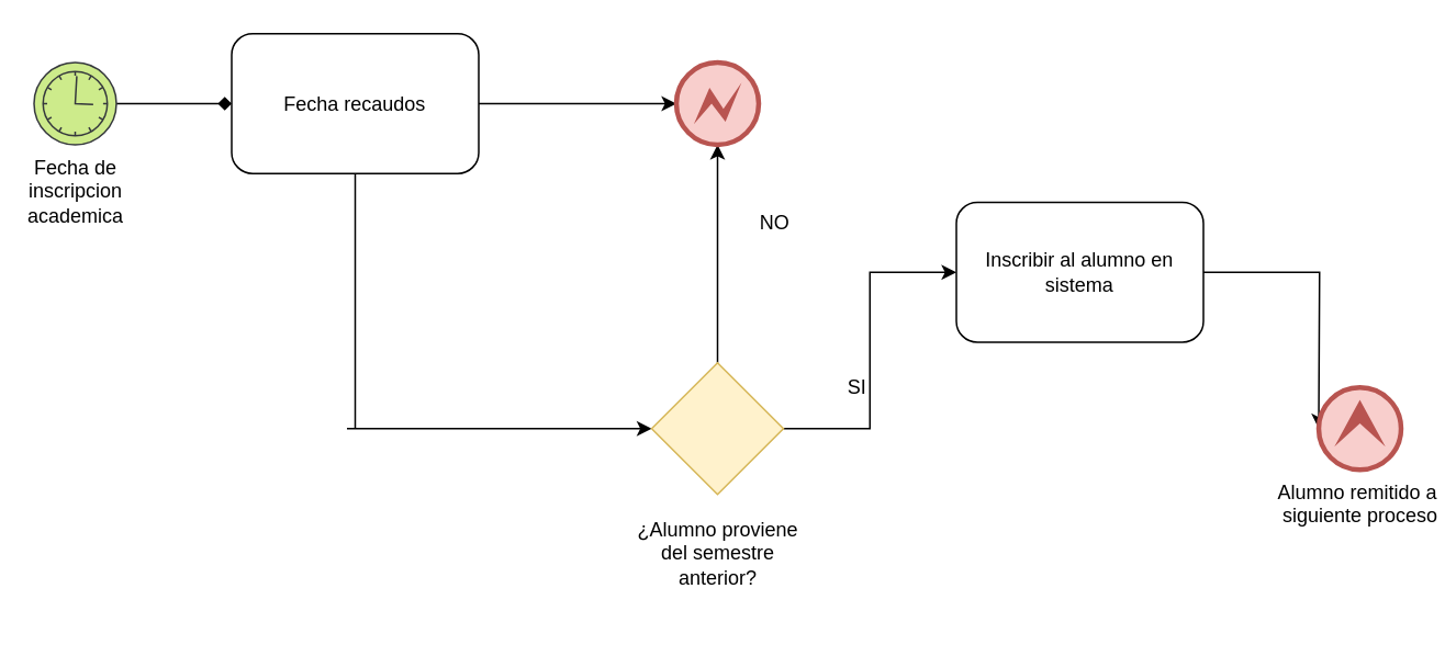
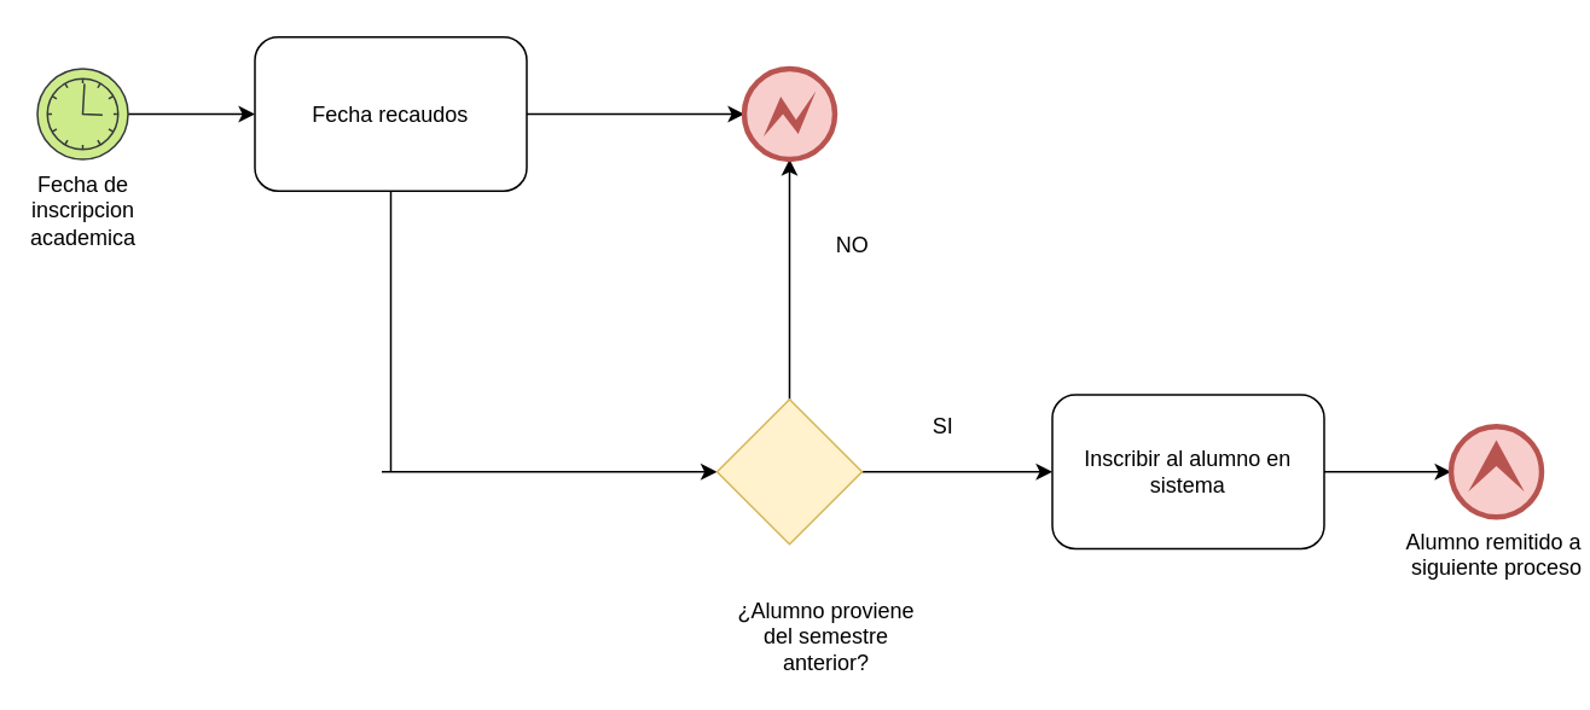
  <mxCell id="0" />
  <mxCell id="1" parent="0" />
  <mxCell id="2" style="edgeStyle=orthogonalEdgeStyle;rounded=0;orthogonalLoop=1;jettySize=auto;html=1;entryX=0;entryY=0.5;entryDx=0;entryDy=0;entryPerimeter=0;" edge="1" parent="1" source="4" target="16"><mxGeometry relative="1" as="geometry"><mxPoint x="360" y="62.5" as="targetPoint" /></mxGeometry></mxCell>
  <mxCell id="3" style="edgeStyle=orthogonalEdgeStyle;rounded=0;orthogonalLoop=1;jettySize=auto;html=1;endArrow=none;endFill=0;" edge="1" parent="1" source="4"><mxGeometry relative="1" as="geometry"><mxPoint x="215" y="260" as="targetPoint" /></mxGeometry></mxCell>
  <mxCell id="4" value="Fecha recaudos" style="rounded=1;whiteSpace=wrap;html=1;" parent="1" vertex="1"><mxGeometry x="140" y="20" width="150" height="85" as="geometry" /></mxCell>
- <mxCell id="5" style="edgeStyle=orthogonalEdgeStyle;rounded=0;orthogonalLoop=1;jettySize=auto;html=1;entryX=0;entryY=0.5;entryDx=0;entryDy=0;endArrow=diamond;" edge="1" parent="1" source="6" target="4"><mxGeometry relative="1" as="geometry" /></mxCell>
+ <mxCell id="5" style="edgeStyle=orthogonalEdgeStyle;rounded=0;orthogonalLoop=1;jettySize=auto;html=1;entryX=0;entryY=0.5;entryDx=0;entryDy=0;" edge="1" parent="1" source="6" target="4"><mxGeometry relative="1" as="geometry" /></mxCell>
  <mxCell id="6" value="Fecha de &lt;br&gt;inscripcion&lt;br&gt;academica" style="points=[[0.145,0.145,0],[0.5,0,0],[0.855,0.145,0],[1,0.5,0],[0.855,0.855,0],[0.5,1,0],[0.145,0.855,0],[0,0.5,0]];shape=mxgraph.bpmn.event;html=1;verticalLabelPosition=bottom;labelBackgroundColor=#ffffff;verticalAlign=top;align=center;perimeter=ellipsePerimeter;outlineConnect=0;aspect=fixed;outline=standard;symbol=timer;fillColor=#cdeb8b;strokeColor=#36393d;" vertex="1" parent="1"><mxGeometry x="20" y="37.5" width="50" height="50" as="geometry" /></mxCell>
  <mxCell id="7" style="edgeStyle=orthogonalEdgeStyle;rounded=0;orthogonalLoop=1;jettySize=auto;html=1;startArrow=none;startFill=0;endArrow=classic;endFill=1;" edge="1" parent="1" source="8"><mxGeometry relative="1" as="geometry"><mxPoint x="800" y="260" as="targetPoint" /></mxGeometry></mxCell>
- <mxCell id="8" value="Inscribir al alumno en sistema" style="rounded=1;whiteSpace=wrap;html=1;" vertex="1" parent="1"><mxGeometry x="580" y="122.5" width="150" height="85" as="geometry" /></mxCell>
+ <mxCell id="8" value="Inscribir al alumno en sistema" style="rounded=1;whiteSpace=wrap;html=1;" vertex="1" parent="1"><mxGeometry x="580" y="217.5" width="150" height="85" as="geometry" /></mxCell>
  <mxCell id="9" style="edgeStyle=orthogonalEdgeStyle;rounded=0;orthogonalLoop=1;jettySize=auto;html=1;entryX=0.5;entryY=1;entryDx=0;entryDy=0;entryPerimeter=0;" edge="1" parent="1" source="12" target="16"><mxGeometry relative="1" as="geometry"><mxPoint x="435" y="105" as="targetPoint" /></mxGeometry></mxCell>
  <mxCell id="10" style="edgeStyle=orthogonalEdgeStyle;rounded=0;orthogonalLoop=1;jettySize=auto;html=1;endArrow=none;endFill=0;startArrow=classic;startFill=1;" edge="1" parent="1" source="12"><mxGeometry relative="1" as="geometry"><mxPoint x="210" y="260" as="targetPoint" /></mxGeometry></mxCell>
  <mxCell id="11" style="edgeStyle=orthogonalEdgeStyle;rounded=0;orthogonalLoop=1;jettySize=auto;html=1;entryX=0;entryY=0.5;entryDx=0;entryDy=0;startArrow=none;startFill=0;endArrow=classic;endFill=1;" edge="1" parent="1" source="12" target="8"><mxGeometry relative="1" as="geometry" /></mxCell>
  <mxCell id="12" value="" style="rhombus;whiteSpace=wrap;html=1;fillColor=#fff2cc;strokeColor=#d6b656;" vertex="1" parent="1"><mxGeometry x="395" y="220" width="80" height="80" as="geometry" /></mxCell>
  <mxCell id="13" value="NO" style="text;html=1;strokeColor=none;fillColor=none;align=center;verticalAlign=middle;whiteSpace=wrap;rounded=0;" vertex="1" parent="1"><mxGeometry x="440" y="120" width="60" height="30" as="geometry" /></mxCell>
  <mxCell id="14" value="SI" style="text;html=1;strokeColor=none;fillColor=none;align=center;verticalAlign=middle;whiteSpace=wrap;rounded=0;" vertex="1" parent="1"><mxGeometry x="490" y="220" width="60" height="30" as="geometry" /></mxCell>
- <mxCell id="15" value="¿Alumno proviene del semestre anterior?" style="text;html=1;strokeColor=none;fillColor=none;align=center;verticalAlign=middle;whiteSpace=wrap;rounded=0;" vertex="1" parent="1"><mxGeometry x="383.75" y="302.5" width="102.5" height="67.5" as="geometry" /></mxCell>
+ <mxCell id="15" value="¿Alumno proviene del semestre anterior?" style="text;html=1;strokeColor=none;fillColor=none;align=center;verticalAlign=middle;whiteSpace=wrap;rounded=0;" vertex="1" parent="1"><mxGeometry x="403.75" y="317.5" width="102.5" height="67.5" as="geometry" /></mxCell>
  <mxCell id="16" value="" style="points=[[0.145,0.145,0],[0.5,0,0],[0.855,0.145,0],[1,0.5,0],[0.855,0.855,0],[0.5,1,0],[0.145,0.855,0],[0,0.5,0]];shape=mxgraph.bpmn.event;html=1;verticalLabelPosition=bottom;labelBackgroundColor=#ffffff;verticalAlign=top;align=center;perimeter=ellipsePerimeter;outlineConnect=0;aspect=fixed;outline=end;symbol=error;fillColor=#f8cecc;strokeColor=#b85450;" vertex="1" parent="1"><mxGeometry x="410" y="37.5" width="50" height="50" as="geometry" /></mxCell>
  <mxCell id="17" value="Alumno remitido a&amp;nbsp;&lt;br&gt;siguiente proceso" style="points=[[0.145,0.145,0],[0.5,0,0],[0.855,0.145,0],[1,0.5,0],[0.855,0.855,0],[0.5,1,0],[0.145,0.855,0],[0,0.5,0]];shape=mxgraph.bpmn.event;html=1;verticalLabelPosition=bottom;labelBackgroundColor=#ffffff;verticalAlign=top;align=center;perimeter=ellipsePerimeter;outlineConnect=0;aspect=fixed;outline=end;symbol=escalation;fillColor=#f8cecc;strokeColor=#b85450;" vertex="1" parent="1"><mxGeometry x="800" y="235" width="50" height="50" as="geometry" /></mxCell>
